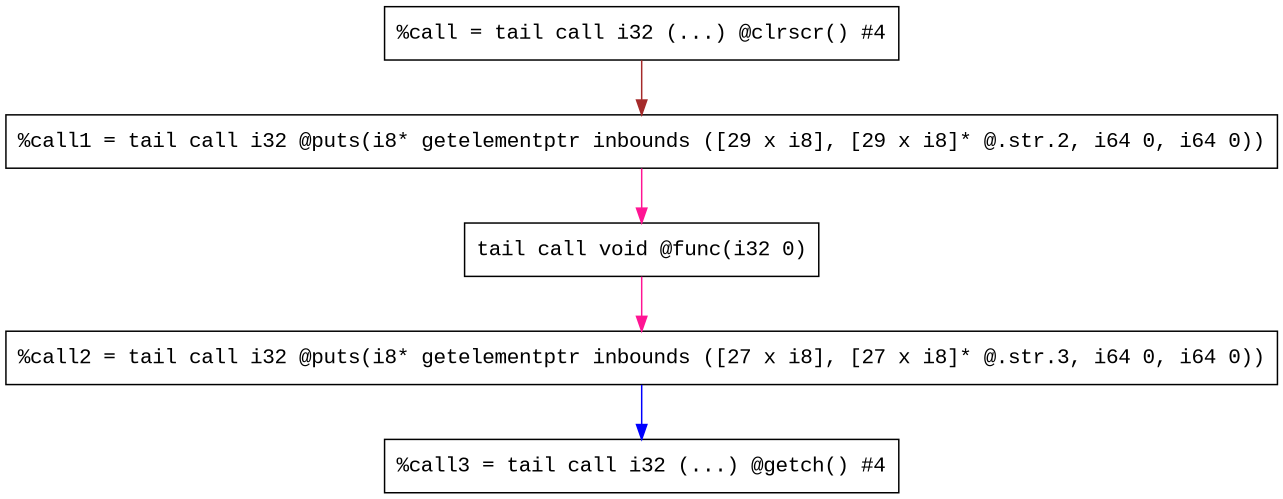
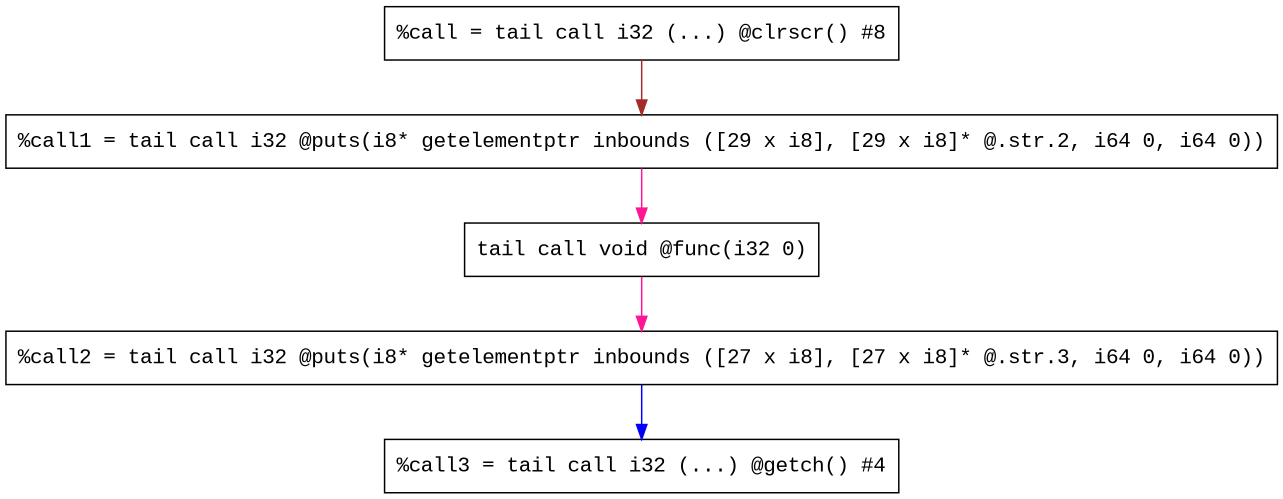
  digraph {
    fontname="Liberation Mono"
    node [fontname="Liberation Mono" shape=record]
    edge [color=deeppink fontname="Liberation Mono"]
-   n1 [label="  %call = tail call i32 (...) @clrscr() #4"]
+   n1 [label="%call = tail call i32 (...) @clrscr() #8"]
    n2 [label="  %call1 = tail call i32 @puts(i8* getelementptr inbounds ([29 x i8], [29 x i8]* @.str.2, i64 0, i64 0))"]
    n3 [label="  tail call void @func(i32 0)"]
    n4 [label="  %call2 = tail call i32 @puts(i8* getelementptr inbounds ([27 x i8], [27 x i8]* @.str.3, i64 0, i64 0))"]
    n5 [label="  %call3 = tail call i32 (...) @getch() #4"]
    n1 -> n2 [color=brown]
    n2 -> n3
    n3 -> n4
    n4 -> n5 [color=blue]
  }
